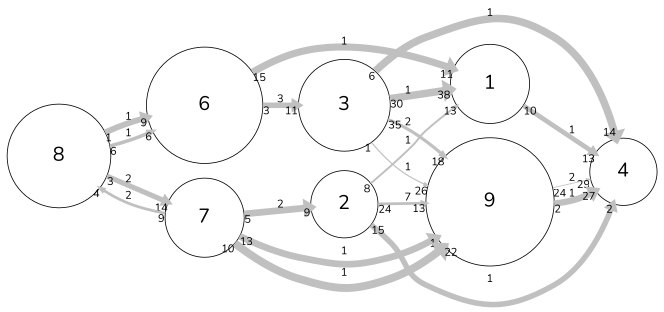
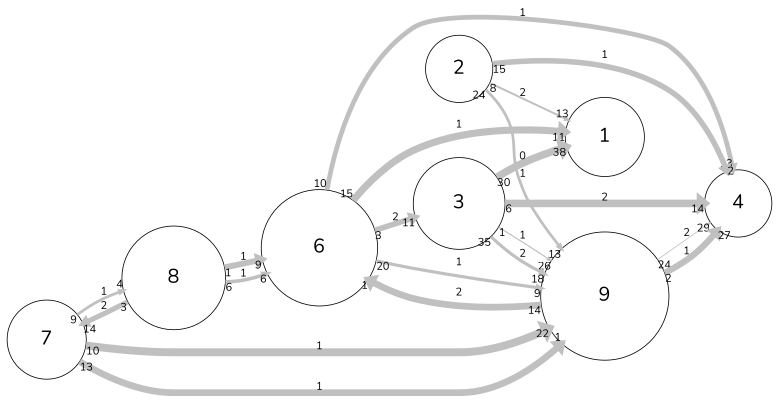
  digraph {
    fontname=Nunito
    rankdir=LR
    scale=1
    splines=spline
    node [fontname=Nunito fontsize=25 shape=circle]
    edge [arrowsize=0.5 capacity=1 color=grey fontname=Nunito from_pd=14 headlabel=9 penwidth=8.5 pt=4 splines=true taillabel=15 to_pd=8]
    n1 [height=1.3929 label=1 width=1.3929]
    n2 [height=2.0357 label=6 width=2.0357]
    n3 [height=2.25 label=9 width=2.25]
    n4 [height=1.6071 label=3 width=1.6071]
    n5 [height=1.1786 label=4 width=1.1786]
    n6 [height=1.8214 label=8 width=1.8214]
    n7 [height=1.3929 label=7 width=1.3929]
    n8 [height=1.1786 label=2 width=1.1786]
    n2 -> n1 [headlabel=11 label=1 penwidth=9.0 pt=3 to_pd=10]
-   n2 -> n4 [capacity=2 from_pd=2 headlabel=11 label=3 penwidth=7.0 pt=7 taillabel=3 to_pd=10]
-   n1 -> n5 [from_pd=9 headlabel=13 label=1 penwidth=6.0 pt=9 taillabel=10 to_pd=12]
+   n2 -> n3 [from_pd=19 label=1 penwidth=4.0 pt=13 taillabel=20]
+   n2 -> n4 [capacity=2 from_pd=2 headlabel=11 label=2 penwidth=7.0 pt=7 taillabel=3 to_pd=10]
+   n2 -> n5 [from_pd=9 headlabel=13 label=1 penwidth=6.0 pt=9 taillabel=10 to_pd=12]
+   n3 -> n2 [capacity=2 from_pd=13 headlabel=1 label=2 taillabel=14 to_pd=0]
    n3 -> n5 [capacity=2 from_pd=23 headlabel=29 label=2 penwidth=1.0 pt=19 taillabel=24 to_pd=28]
    n3 -> n5 [from_pd=1 headlabel=27 label=1 penwidth=8.0 pt=5 taillabel=2 to_pd=26]
-   n4 -> n1 [from_pd=29 headlabel=38 label=1 penwidth=9.5 pt=2 taillabel=30 to_pd=37]
+   n4 -> n1 [from_pd=29 headlabel=38 label=0 penwidth=9.5 pt=2 taillabel=30 to_pd=37]
    n4 -> n3 [from_pd=0 headlabel=26 label=1 penwidth=1.5 pt=18 taillabel=1 to_pd=25]
    n4 -> n3 [capacity=2 from_pd=34 headlabel=18 label=2 penwidth=4.0 pt=13 taillabel=35 to_pd=17]
-   n4 -> n5 [capacity=2 from_pd=5 headlabel=14 label=1 penwidth=9.5 pt=2 taillabel=6 to_pd=13]
+   n4 -> n5 [capacity=2 from_pd=5 headlabel=14 label=2 penwidth=9.5 pt=2 taillabel=6 to_pd=13]
    n6 -> n2 [from_pd=0 label=1 penwidth=7.5 pt=6 taillabel=1]
    n6 -> n2 [from_pd=5 headlabel=6 label=1 penwidth=4.5 pt=12 taillabel=6 to_pd=5]
    n6 -> n7 [from_pd=2 headlabel=14 label=2 penwidth=6.5 pt=8 taillabel=3 to_pd=13]
    n7 -> n3 [from_pd=12 headlabel=1 label=1 taillabel=13 to_pd=0]
    n7 -> n3 [from_pd=9 headlabel=22 label=1 penwidth=10.0 pt=1 taillabel=10 to_pd=21]
-   n7 -> n6 [capacity=2 from_pd=8 headlabel=4 label=2 penwidth=3.5 pt=14 taillabel=9 to_pd=3]
-   n7 -> n8 [capacity=2 from_pd=4 label=2 taillabel=5]
-   n8 -> n1 [from_pd=7 headlabel=13 label=1 penwidth=2.5 pt=16 taillabel=8 to_pd=12]
-   n8 -> n3 [from_pd=23 headlabel=13 label=7 penwidth=3.5 pt=14 taillabel=24 to_pd=12]
+   n7 -> n6 [capacity=2 from_pd=8 headlabel=4 label=1 penwidth=3.5 pt=14 taillabel=9 to_pd=3]
+   n8 -> n1 [from_pd=7 headlabel=13 label=2 penwidth=2.5 pt=16 taillabel=8 to_pd=12]
+   n8 -> n3 [from_pd=23 headlabel=13 label=1 penwidth=3.5 pt=14 taillabel=24 to_pd=12]
    n8 -> n5 [headlabel=2 label=1 penwidth=7.0 pt=7 to_pd=1]
  }
